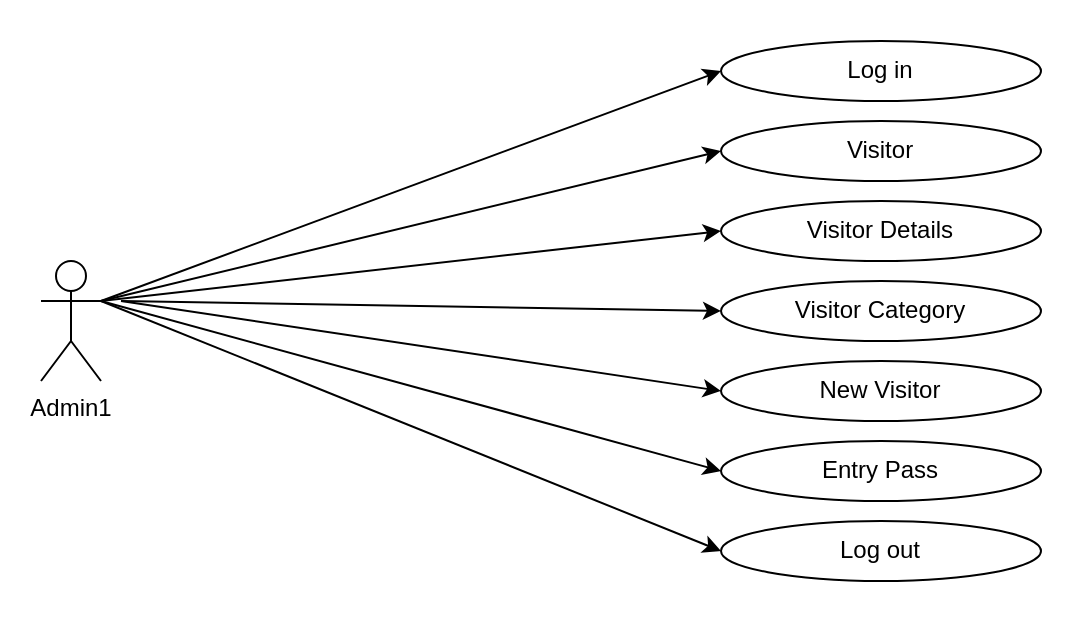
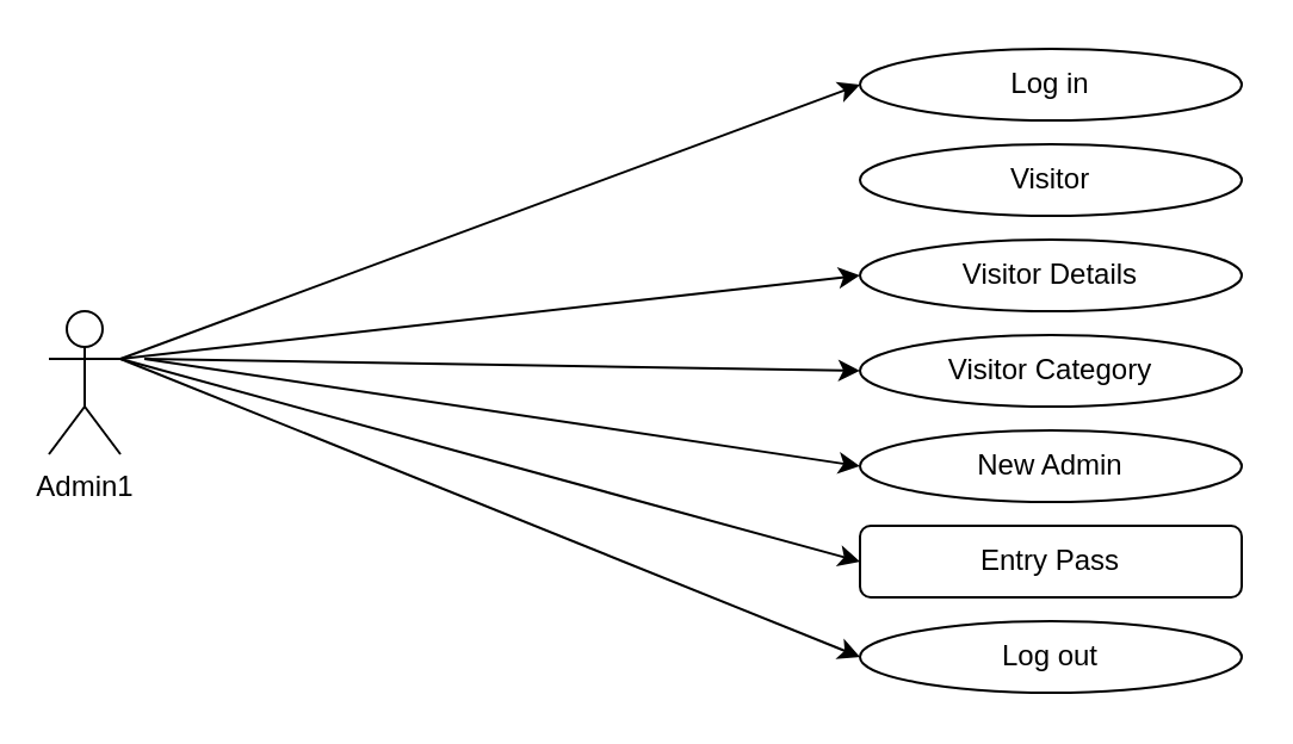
  <mxCell id="0" />
  <mxCell id="1" parent="0" />
  <mxCell id="2" value="Admin1" style="shape=umlActor;verticalLabelPosition=bottom;verticalAlign=top;html=1;outlineConnect=0;" vertex="1" parent="1"><mxGeometry x="20" y="130" width="30" height="60" as="geometry" /></mxCell>
  <mxCell id="3" value="Log in" style="ellipse;whiteSpace=wrap;html=1;" vertex="1" parent="1"><mxGeometry x="360" y="20" width="160" height="30" as="geometry" /></mxCell>
  <mxCell id="4" value="Visitor" style="ellipse;whiteSpace=wrap;html=1;" vertex="1" parent="1"><mxGeometry x="360" y="60" width="160" height="30" as="geometry" /></mxCell>
  <mxCell id="5" value="Visitor Details" style="ellipse;whiteSpace=wrap;html=1;" vertex="1" parent="1"><mxGeometry x="360" y="100" width="160" height="30" as="geometry" /></mxCell>
  <mxCell id="6" value="Visitor Category" style="ellipse;whiteSpace=wrap;html=1;" vertex="1" parent="1"><mxGeometry x="360" y="140" width="160" height="30" as="geometry" /></mxCell>
- <mxCell id="7" value="New Visitor" style="ellipse;whiteSpace=wrap;html=1;" vertex="1" parent="1"><mxGeometry x="360" y="180" width="160" height="30" as="geometry" /></mxCell>
- <mxCell id="8" value="Entry Pass" style="ellipse;whiteSpace=wrap;html=1;" vertex="1" parent="1"><mxGeometry x="360" y="220" width="160" height="30" as="geometry" /></mxCell>
+ <mxCell id="7" value="New Admin" style="ellipse;whiteSpace=wrap;html=1;" vertex="1" parent="1"><mxGeometry x="360" y="180" width="160" height="30" as="geometry" /></mxCell>
+ <mxCell id="8" value="Entry Pass" style="whiteSpace=wrap;html=1;rounded=1;" vertex="1" parent="1"><mxGeometry x="360" y="220" width="160" height="30" as="geometry" /></mxCell>
  <mxCell id="9" value="Log out" style="ellipse;whiteSpace=wrap;html=1;" vertex="1" parent="1"><mxGeometry x="360" y="260" width="160" height="30" as="geometry" /></mxCell>
  <mxCell id="10" value="" style="endArrow=classic;html=1;rounded=0;entryX=0;entryY=0.5;entryDx=0;entryDy=0;" edge="1" parent="1" target="3"><mxGeometry width="50" height="50" relative="1" as="geometry"><mxPoint x="50" y="150" as="sourcePoint" /><mxPoint x="100" y="100" as="targetPoint" /></mxGeometry></mxCell>
- <mxCell id="11" value="" style="endArrow=classic;html=1;rounded=0;entryX=0;entryY=0.5;entryDx=0;entryDy=0;exitX=1;exitY=0.333;exitDx=0;exitDy=0;exitPerimeter=0;" edge="1" parent="1" source="2" target="4"><mxGeometry width="50" height="50" relative="1" as="geometry"><mxPoint x="60" y="160" as="sourcePoint" /><mxPoint x="370" y="45" as="targetPoint" /></mxGeometry></mxCell>
  <mxCell id="12" value="" style="endArrow=classic;html=1;rounded=0;entryX=0;entryY=0.5;entryDx=0;entryDy=0;exitX=1;exitY=0.333;exitDx=0;exitDy=0;exitPerimeter=0;" edge="1" parent="1" source="2" target="5"><mxGeometry width="50" height="50" relative="1" as="geometry"><mxPoint x="70" y="170" as="sourcePoint" /><mxPoint x="380" y="55" as="targetPoint" /></mxGeometry></mxCell>
  <mxCell id="13" value="" style="endArrow=classic;html=1;rounded=0;entryX=0;entryY=0.5;entryDx=0;entryDy=0;" edge="1" parent="1" target="6"><mxGeometry width="50" height="50" relative="1" as="geometry"><mxPoint x="60" y="150" as="sourcePoint" /><mxPoint x="390" y="65" as="targetPoint" /></mxGeometry></mxCell>
  <mxCell id="14" value="" style="endArrow=classic;html=1;rounded=0;entryX=0;entryY=0.5;entryDx=0;entryDy=0;" edge="1" parent="1" target="7"><mxGeometry width="50" height="50" relative="1" as="geometry"><mxPoint x="60" y="150" as="sourcePoint" /><mxPoint x="400" y="75" as="targetPoint" /></mxGeometry></mxCell>
  <mxCell id="15" value="" style="endArrow=classic;html=1;rounded=0;exitX=1;exitY=0.333;exitDx=0;exitDy=0;exitPerimeter=0;entryX=0;entryY=0.5;entryDx=0;entryDy=0;" edge="1" parent="1" source="2" target="8"><mxGeometry width="50" height="50" relative="1" as="geometry"><mxPoint x="60" y="140" as="sourcePoint" /><mxPoint x="350" y="230" as="targetPoint" /></mxGeometry></mxCell>
  <mxCell id="16" value="" style="endArrow=classic;html=1;rounded=0;entryX=0;entryY=0.5;entryDx=0;entryDy=0;exitX=1;exitY=0.333;exitDx=0;exitDy=0;exitPerimeter=0;" edge="1" parent="1" source="2" target="9"><mxGeometry width="50" height="50" relative="1" as="geometry"><mxPoint x="110" y="210" as="sourcePoint" /><mxPoint x="420" y="95" as="targetPoint" /></mxGeometry></mxCell>
